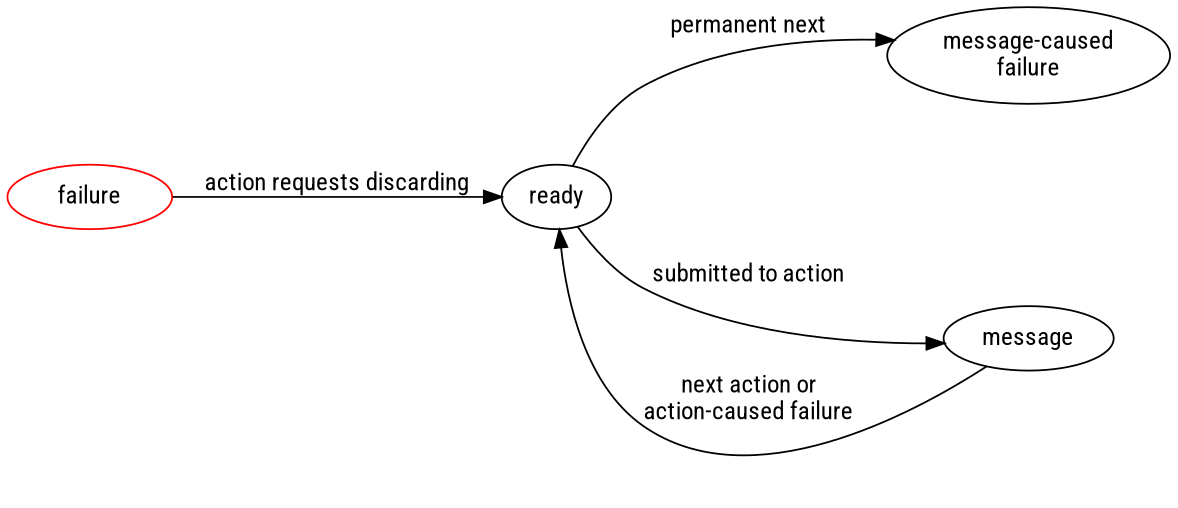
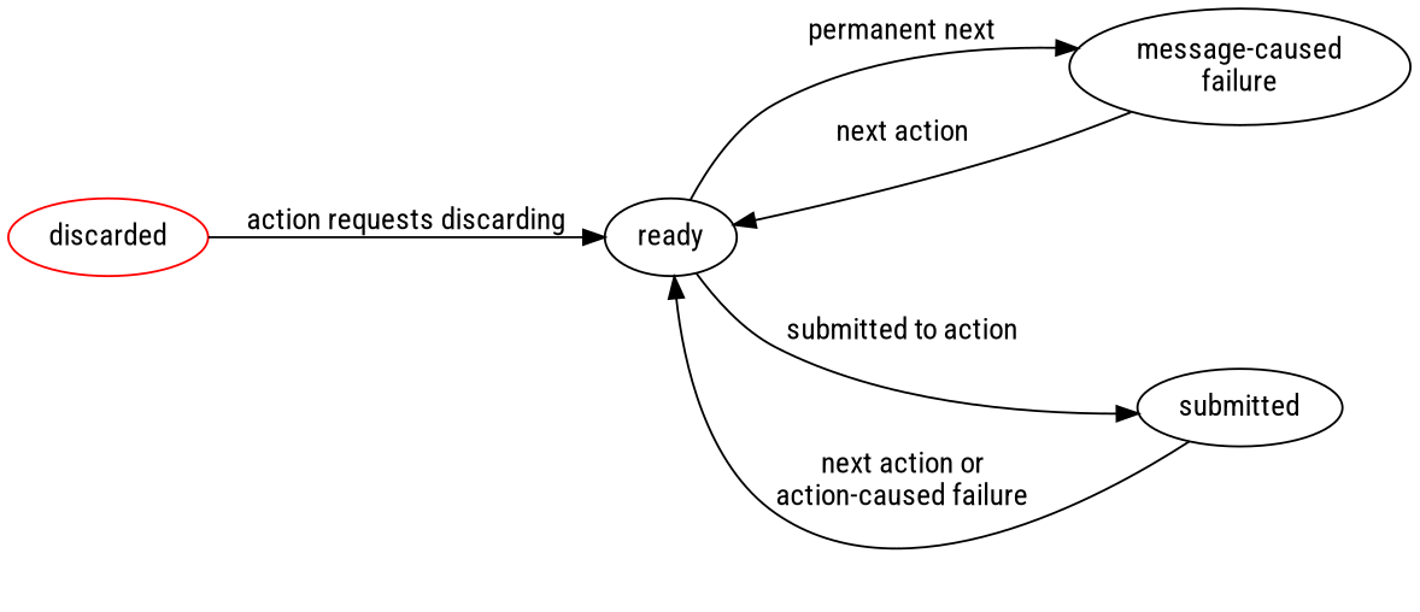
  digraph {
    compound=true
    fontname="Roboto Condensed"
    nodesep=1.0
    rankdir=LR
    node [fontname="Roboto Condensed"]
    edge [fontname="Roboto Condensed"]
    n1 [label=ready]
    n2 [label="message-caused\nfailure"]
-   n3 [label=message]
-   n4 [color=red label=failure]
+   n3 [label=submitted]
+   n4 [color=red label=discarded]
    n1 -> n2 [label="permanent next"]
    n1 -> n3 [label="submitted to action"]
+   n2 -> n1 [label="next action"]
    n3 -> n1 [label="next action or\naction-caused failure"]
    n4 -> n1 [label="action requests discarding"]
  }
